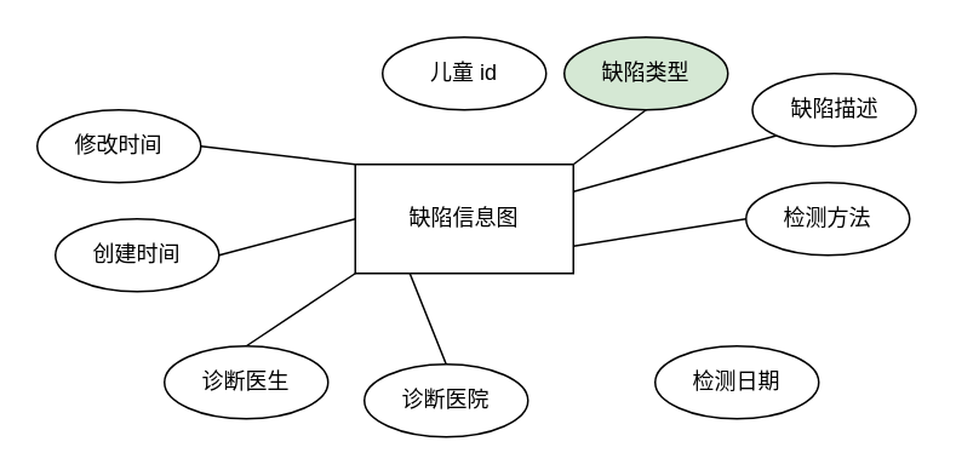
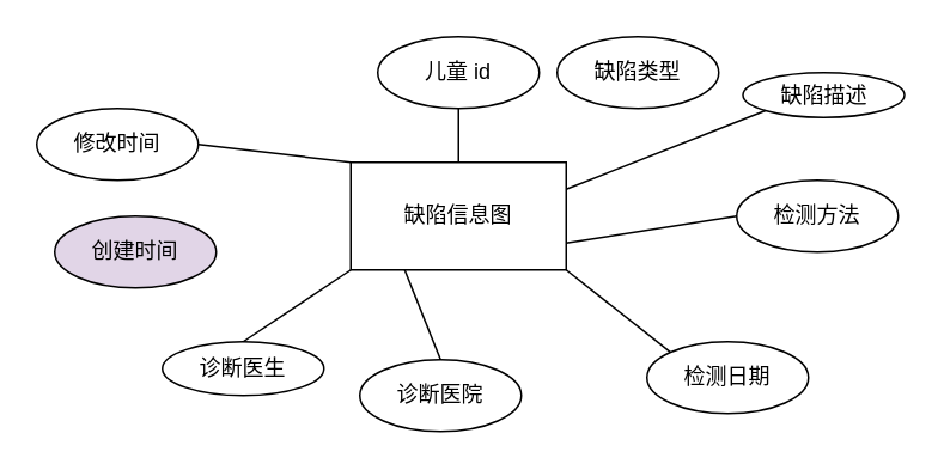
  <mxCell id="0" />
  <mxCell id="1" parent="0" />
  <mxCell id="2" value="&lt;p class=&quot;MsoNormal&quot;&gt;缺陷信息图&lt;/p&gt;" style="rounded=0;whiteSpace=wrap;html=1;" vertex="1" parent="1"><mxGeometry x="195" y="90" width="120" height="60" as="geometry" /></mxCell>
  <mxCell id="3" value="儿童 id" style="ellipse;whiteSpace=wrap;html=1;" vertex="1" parent="1"><mxGeometry x="210" y="20" width="90" height="40" as="geometry" /></mxCell>
- <mxCell id="4" value="缺陷类型" style="ellipse;whiteSpace=wrap;html=1;fillColor=#d5e8d4;" vertex="1" parent="1"><mxGeometry x="310" y="20" width="90" height="40" as="geometry" /></mxCell>
- <mxCell id="5" value="缺陷描述" style="ellipse;whiteSpace=wrap;html=1;" vertex="1" parent="1"><mxGeometry x="413.5" y="40" width="90" height="40" as="geometry" /></mxCell>
+ <mxCell id="4" value="缺陷类型" style="ellipse;whiteSpace=wrap;html=1;" vertex="1" parent="1"><mxGeometry x="310" y="20" width="90" height="40" as="geometry" /></mxCell>
+ <mxCell id="5" value="缺陷描述" style="ellipse;whiteSpace=wrap;html=1;" vertex="1" parent="1"><mxGeometry x="413.5" y="40" width="90" height="25" as="geometry" /></mxCell>
  <mxCell id="6" value="检测方法" style="ellipse;whiteSpace=wrap;html=1;" vertex="1" parent="1"><mxGeometry x="410" y="100" width="90" height="40" as="geometry" /></mxCell>
  <mxCell id="7" value="检测日期" style="ellipse;whiteSpace=wrap;html=1;" vertex="1" parent="1"><mxGeometry x="360" y="190" width="90" height="40" as="geometry" /></mxCell>
  <mxCell id="8" value="诊断医院" style="ellipse;whiteSpace=wrap;html=1;" vertex="1" parent="1"><mxGeometry x="200" y="200" width="90" height="40" as="geometry" /></mxCell>
- <mxCell id="9" value="诊断医生" style="ellipse;whiteSpace=wrap;html=1;" vertex="1" parent="1"><mxGeometry x="90" y="190" width="90" height="40" as="geometry" /></mxCell>
- <mxCell id="10" value="创建时间" style="ellipse;whiteSpace=wrap;html=1;" vertex="1" parent="1"><mxGeometry x="30" y="120" width="90" height="40" as="geometry" /></mxCell>
+ <mxCell id="9" value="诊断医生" style="ellipse;whiteSpace=wrap;html=1;" vertex="1" parent="1"><mxGeometry x="90" y="190" width="90" height="30" as="geometry" /></mxCell>
+ <mxCell id="10" value="创建时间" style="ellipse;whiteSpace=wrap;html=1;fillColor=#e1d5e7;" vertex="1" parent="1"><mxGeometry x="30" y="120" width="90" height="40" as="geometry" /></mxCell>
  <mxCell id="11" value="修改时间" style="ellipse;whiteSpace=wrap;html=1;" vertex="1" parent="1"><mxGeometry x="20" y="60" width="90" height="40" as="geometry" /></mxCell>
  <mxCell id="12" value="" style="endArrow=none;html=1;rounded=0;entryX=1;entryY=0.5;entryDx=0;entryDy=0;exitX=0;exitY=0;exitDx=0;exitDy=0;" edge="1" parent="1" source="2" target="11"><mxGeometry width="50" height="50" relative="1" as="geometry"><mxPoint x="40" y="340" as="sourcePoint" /><mxPoint x="90" y="290" as="targetPoint" /></mxGeometry></mxCell>
- <mxCell id="13" value="" style="endArrow=none;html=1;rounded=0;entryX=1;entryY=0.5;entryDx=0;entryDy=0;exitX=0;exitY=0.5;exitDx=0;exitDy=0;" edge="1" parent="1" source="2" target="10"><mxGeometry width="50" height="50" relative="1" as="geometry"><mxPoint x="50" y="350" as="sourcePoint" /><mxPoint x="100" y="300" as="targetPoint" /></mxGeometry></mxCell>
  <mxCell id="14" value="" style="endArrow=none;html=1;rounded=0;entryX=0.5;entryY=0;entryDx=0;entryDy=0;exitX=0;exitY=1;exitDx=0;exitDy=0;" edge="1" parent="1" source="2" target="9"><mxGeometry width="50" height="50" relative="1" as="geometry"><mxPoint x="60" y="360" as="sourcePoint" /><mxPoint x="110" y="310" as="targetPoint" /></mxGeometry></mxCell>
  <mxCell id="15" value="" style="endArrow=none;html=1;rounded=0;entryX=0.5;entryY=0;entryDx=0;entryDy=0;exitX=0.25;exitY=1;exitDx=0;exitDy=0;" edge="1" parent="1" source="2" target="8"><mxGeometry width="50" height="50" relative="1" as="geometry"><mxPoint x="70" y="370" as="sourcePoint" /><mxPoint x="120" y="320" as="targetPoint" /></mxGeometry></mxCell>
  <mxCell id="16" value="" style="endArrow=none;html=1;rounded=0;entryX=0;entryY=0.5;entryDx=0;entryDy=0;exitX=1;exitY=0.75;exitDx=0;exitDy=0;" edge="1" parent="1" source="2" target="6"><mxGeometry width="50" height="50" relative="1" as="geometry"><mxPoint x="80" y="380" as="sourcePoint" /><mxPoint x="130" y="330" as="targetPoint" /></mxGeometry></mxCell>
+ <mxCell id="17" value="" style="endArrow=none;html=1;rounded=0;entryX=0;entryY=0;entryDx=0;entryDy=0;exitX=1;exitY=1;exitDx=0;exitDy=0;" edge="1" parent="1" source="2" target="7"><mxGeometry width="50" height="50" relative="1" as="geometry"><mxPoint x="90" y="390" as="sourcePoint" /><mxPoint x="140" y="340" as="targetPoint" /></mxGeometry></mxCell>
  <mxCell id="18" value="" style="endArrow=none;html=1;rounded=0;entryX=0;entryY=1;entryDx=0;entryDy=0;exitX=1;exitY=0.25;exitDx=0;exitDy=0;" edge="1" parent="1" source="2" target="5"><mxGeometry width="50" height="50" relative="1" as="geometry"><mxPoint x="100" y="400" as="sourcePoint" /><mxPoint x="150" y="350" as="targetPoint" /></mxGeometry></mxCell>
- <mxCell id="19" value="" style="endArrow=none;html=1;rounded=0;entryX=0.5;entryY=1;entryDx=0;entryDy=0;exitX=1;exitY=0;exitDx=0;exitDy=0;" edge="1" parent="1" source="2" target="4"><mxGeometry width="50" height="50" relative="1" as="geometry"><mxPoint x="110" y="410" as="sourcePoint" /><mxPoint x="160" y="360" as="targetPoint" /></mxGeometry></mxCell>
+ <mxCell id="20" value="" style="endArrow=none;html=1;rounded=0;entryX=0.5;entryY=1;entryDx=0;entryDy=0;exitX=0.5;exitY=0;exitDx=0;exitDy=0;" edge="1" parent="1" source="2" target="3"><mxGeometry width="50" height="50" relative="1" as="geometry"><mxPoint x="120" y="420" as="sourcePoint" /><mxPoint x="170" y="370" as="targetPoint" /></mxGeometry></mxCell>
